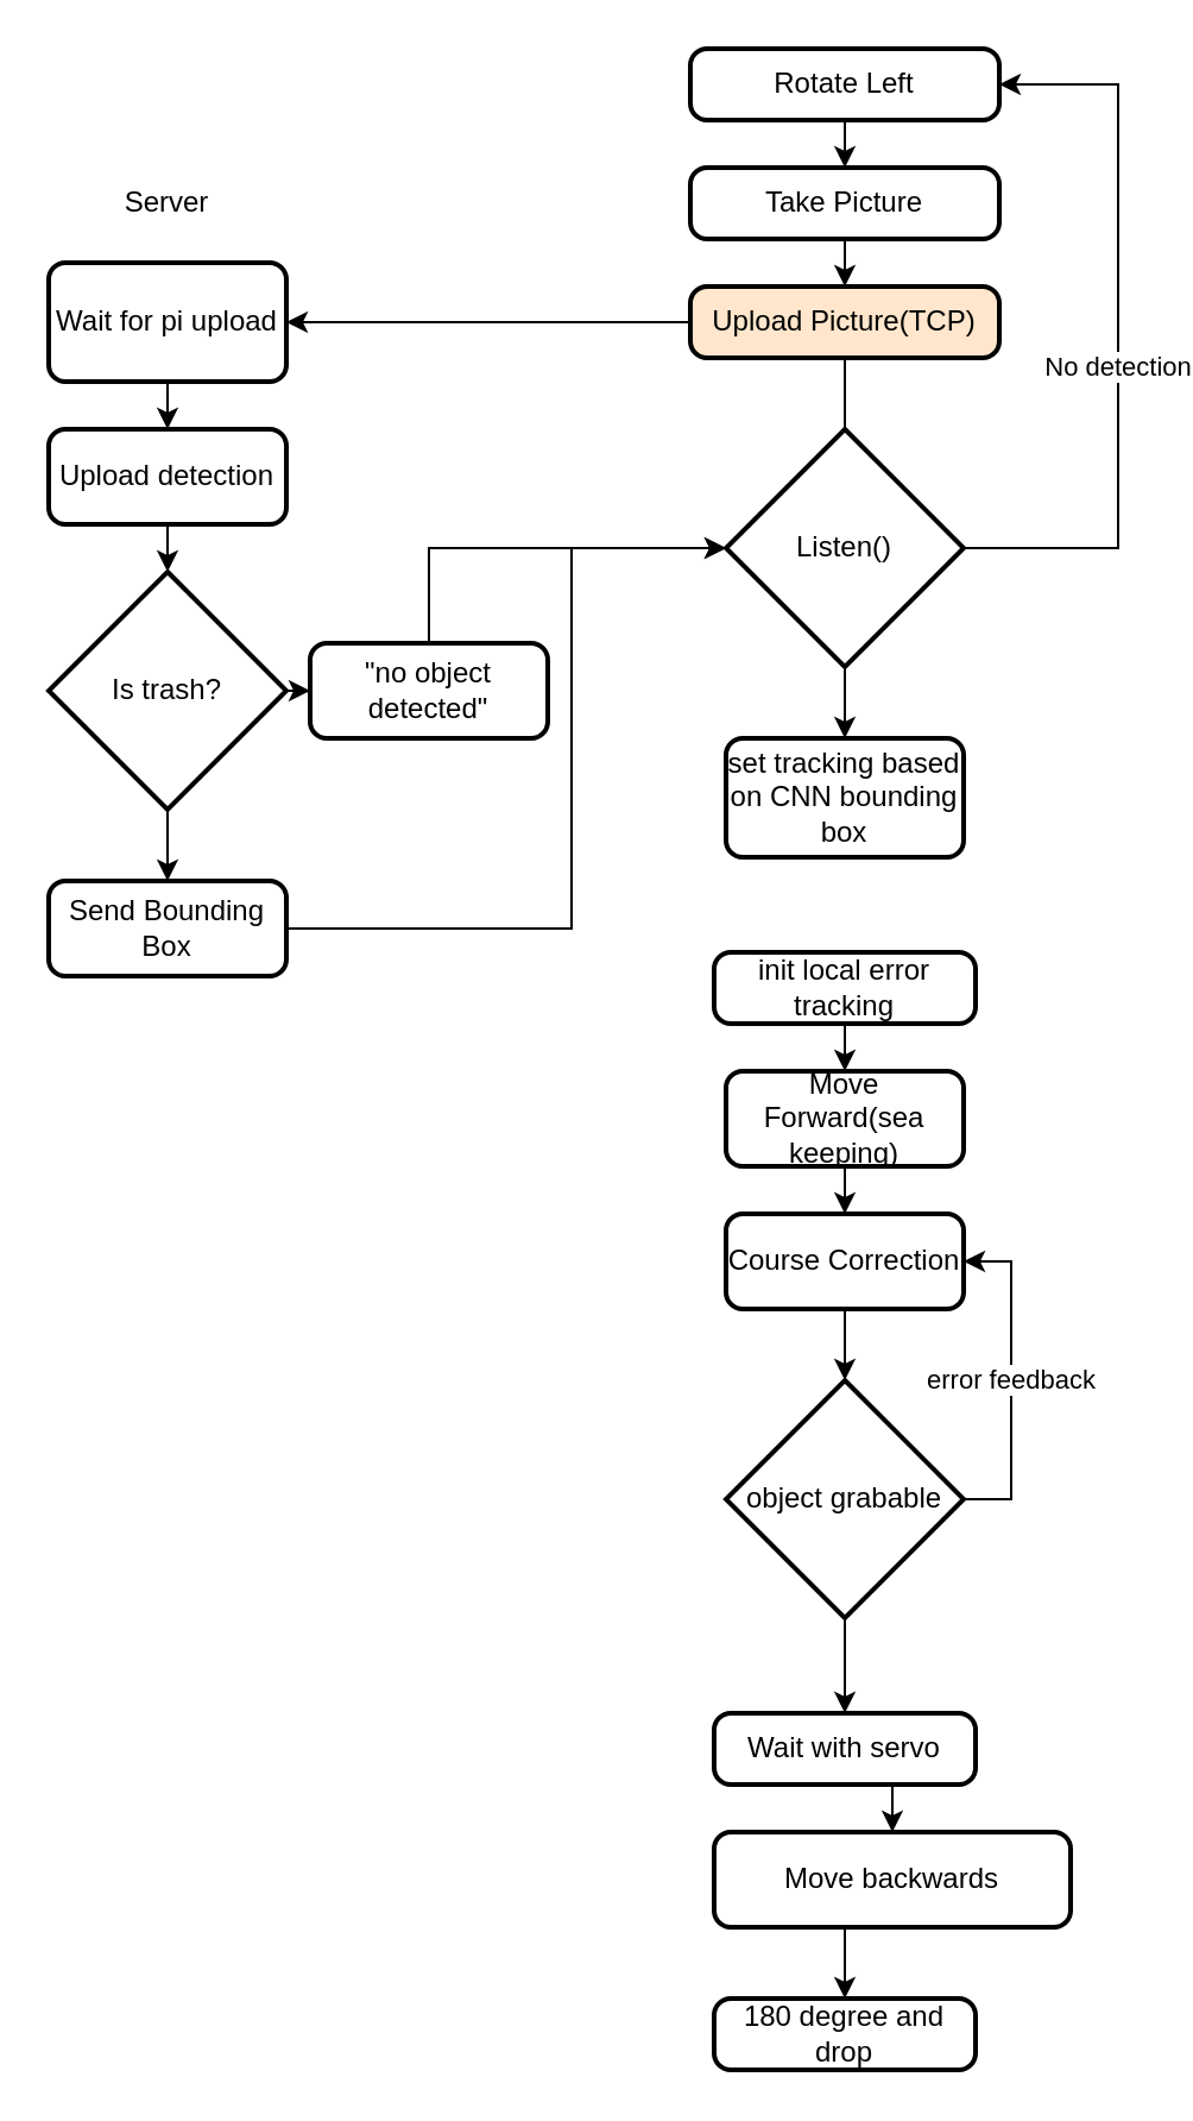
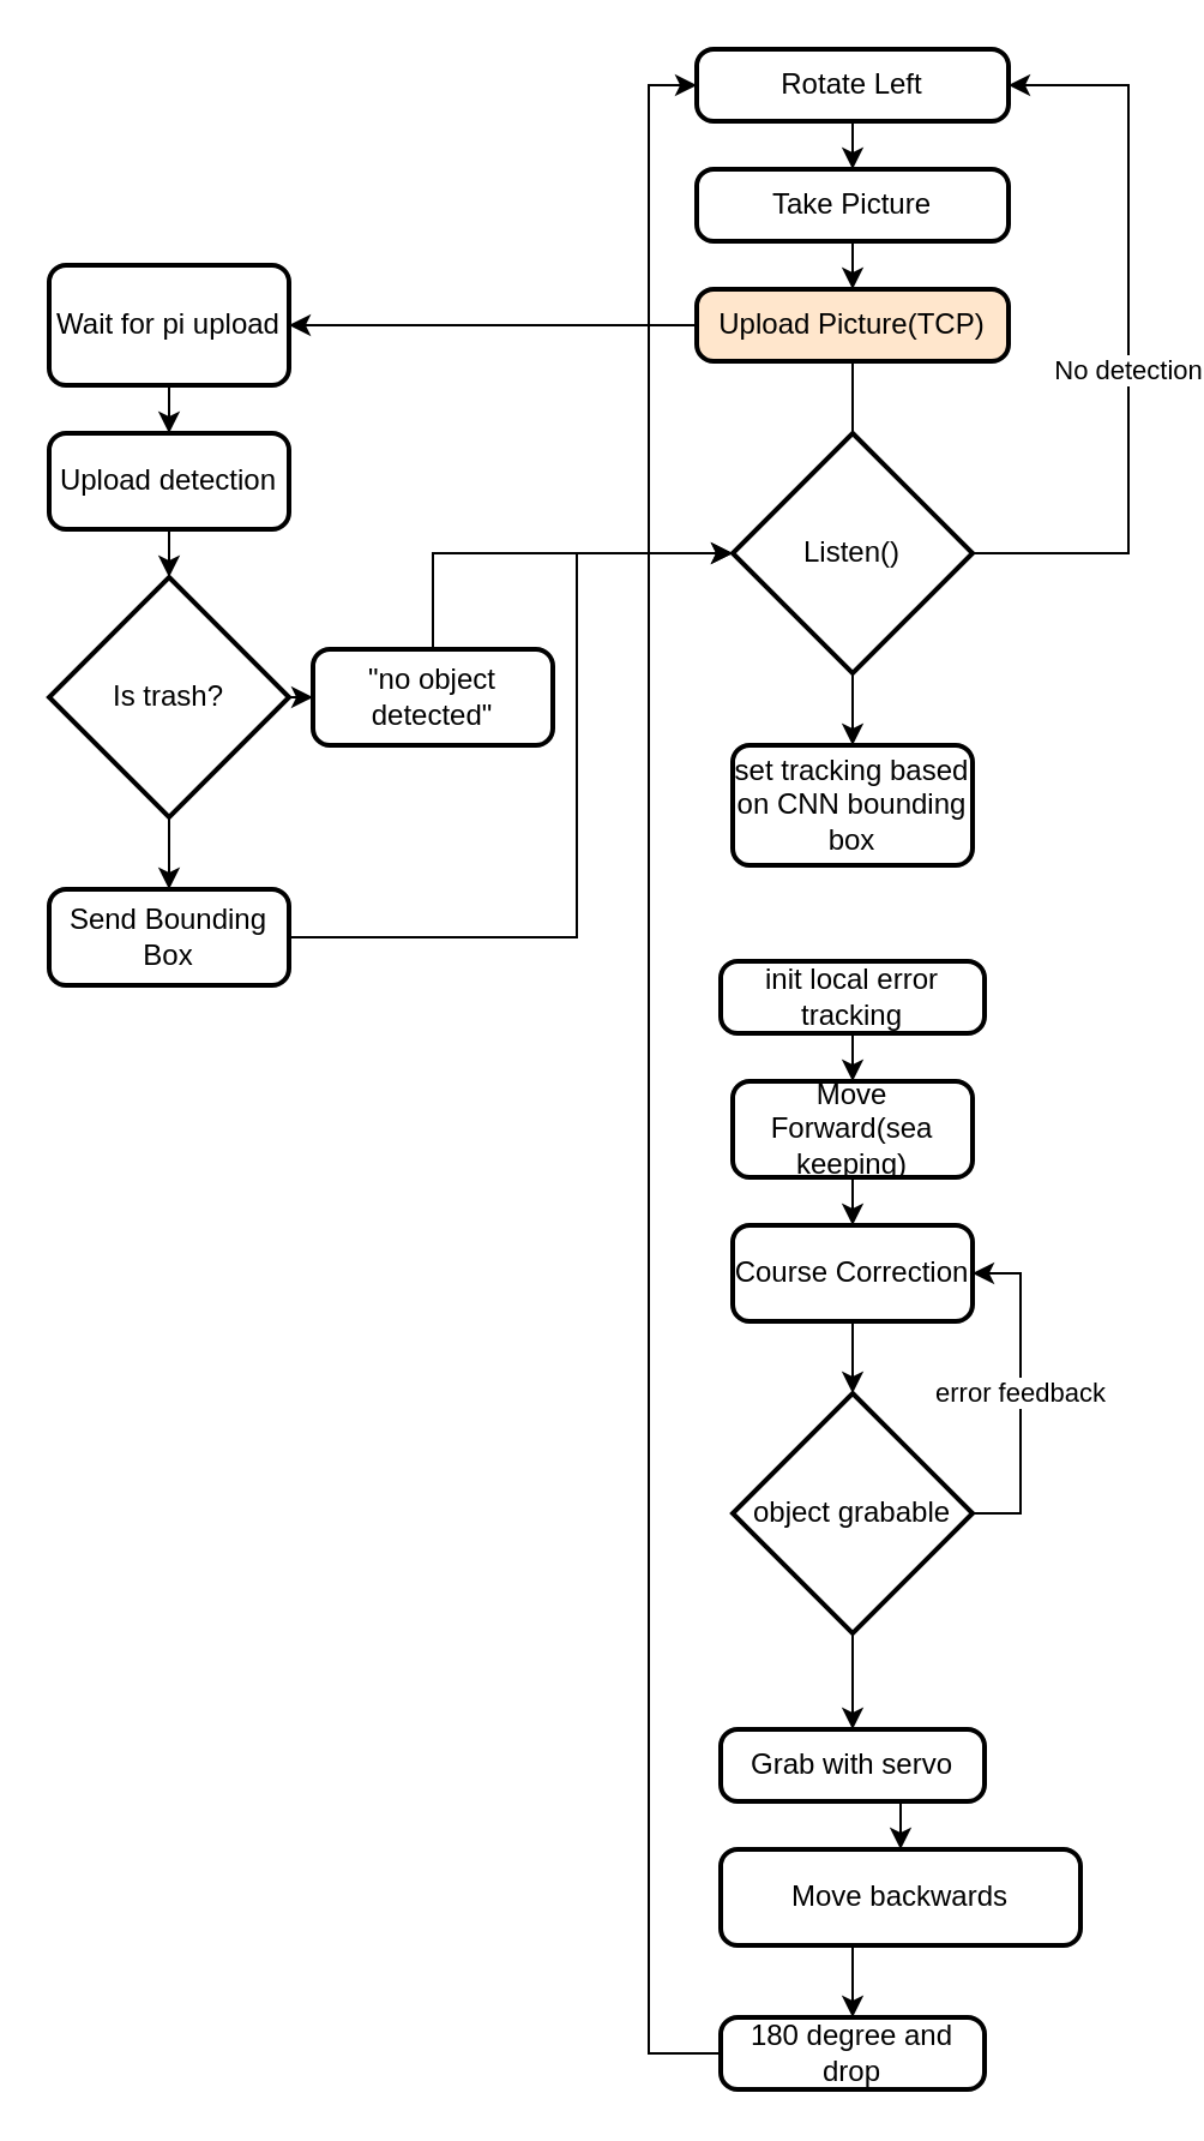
  <mxCell id="0" />
  <mxCell id="1" parent="0" />
  <mxCell id="2" style="edgeStyle=orthogonalEdgeStyle;rounded=0;orthogonalLoop=1;jettySize=auto;html=1;exitX=0.5;exitY=1;exitDx=0;exitDy=0;entryX=0.5;entryY=0;entryDx=0;entryDy=0;" edge="1" parent="1" source="3" target="5"><mxGeometry relative="1" as="geometry" /></mxCell>
  <mxCell id="3" value="Rotate Left" style="rounded=1;whiteSpace=wrap;html=1;absoluteArcSize=1;arcSize=14;strokeWidth=2;" vertex="1" parent="1"><mxGeometry x="290" y="20" width="130" height="30" as="geometry" /></mxCell>
  <mxCell id="4" style="edgeStyle=orthogonalEdgeStyle;rounded=0;orthogonalLoop=1;jettySize=auto;html=1;exitX=0.5;exitY=1;exitDx=0;exitDy=0;entryX=0.5;entryY=0;entryDx=0;entryDy=0;" edge="1" parent="1" source="5" target="8"><mxGeometry relative="1" as="geometry" /></mxCell>
  <mxCell id="5" value="Take Picture" style="rounded=1;whiteSpace=wrap;html=1;absoluteArcSize=1;arcSize=14;strokeWidth=2;" vertex="1" parent="1"><mxGeometry x="290" y="70" width="130" height="30" as="geometry" /></mxCell>
  <mxCell id="6" style="edgeStyle=orthogonalEdgeStyle;rounded=0;orthogonalLoop=1;jettySize=auto;html=1;exitX=0.5;exitY=1;exitDx=0;exitDy=0;entryX=0.5;entryY=0;entryDx=0;entryDy=0;entryPerimeter=0;endArrow=none;" edge="1" parent="1" source="8" target="12"><mxGeometry relative="1" as="geometry" /></mxCell>
  <mxCell id="7" style="edgeStyle=orthogonalEdgeStyle;rounded=0;orthogonalLoop=1;jettySize=auto;html=1;exitX=0;exitY=0.5;exitDx=0;exitDy=0;" edge="1" parent="1" source="8" target="30"><mxGeometry relative="1" as="geometry" /></mxCell>
  <mxCell id="8" value="Upload Picture(TCP)" style="rounded=1;whiteSpace=wrap;html=1;absoluteArcSize=1;arcSize=14;strokeWidth=2;fillColor=#ffe6cc;" vertex="1" parent="1"><mxGeometry x="290" y="120" width="130" height="30" as="geometry" /></mxCell>
  <mxCell id="9" style="edgeStyle=orthogonalEdgeStyle;rounded=0;orthogonalLoop=1;jettySize=auto;html=1;exitX=1;exitY=0.5;exitDx=0;exitDy=0;exitPerimeter=0;entryX=1;entryY=0.5;entryDx=0;entryDy=0;" edge="1" parent="1" source="12" target="3"><mxGeometry relative="1" as="geometry"><Array as="points"><mxPoint x="470" y="230" /><mxPoint x="470" y="35" /></Array></mxGeometry></mxCell>
  <mxCell id="10" value="No detection" style="edgeLabel;html=1;align=center;verticalAlign=middle;resizable=0;points=[];" vertex="1" connectable="0" parent="9"><mxGeometry x="-0.083" y="1" relative="1" as="geometry"><mxPoint as="offset" /></mxGeometry></mxCell>
  <mxCell id="11" style="edgeStyle=orthogonalEdgeStyle;rounded=0;orthogonalLoop=1;jettySize=auto;html=1;exitX=0.5;exitY=1;exitDx=0;exitDy=0;exitPerimeter=0;entryX=0.5;entryY=0;entryDx=0;entryDy=0;" edge="1" parent="1" source="12" target="28"><mxGeometry relative="1" as="geometry" /></mxCell>
  <mxCell id="12" value="Listen()" style="strokeWidth=2;html=1;shape=mxgraph.flowchart.decision;whiteSpace=wrap;" vertex="1" parent="1"><mxGeometry x="305" y="180" width="100" height="100" as="geometry" /></mxCell>
  <mxCell id="13" style="edgeStyle=orthogonalEdgeStyle;rounded=0;orthogonalLoop=1;jettySize=auto;html=1;exitX=0.5;exitY=1;exitDx=0;exitDy=0;entryX=0.5;entryY=0;entryDx=0;entryDy=0;" edge="1" parent="1" source="14" target="21"><mxGeometry relative="1" as="geometry" /></mxCell>
  <mxCell id="14" value="init local error tracking" style="rounded=1;whiteSpace=wrap;html=1;absoluteArcSize=1;arcSize=14;strokeWidth=2;" vertex="1" parent="1"><mxGeometry x="300" y="400" width="110" height="30" as="geometry" /></mxCell>
  <mxCell id="15" value="error feedback" style="edgeStyle=orthogonalEdgeStyle;rounded=0;orthogonalLoop=1;jettySize=auto;html=1;exitX=1;exitY=0.5;exitDx=0;exitDy=0;exitPerimeter=0;entryX=1;entryY=0.5;entryDx=0;entryDy=0;" edge="1" parent="1" source="17" target="19"><mxGeometry relative="1" as="geometry" /></mxCell>
  <mxCell id="16" style="edgeStyle=orthogonalEdgeStyle;rounded=0;orthogonalLoop=1;jettySize=auto;html=1;exitX=0.5;exitY=1;exitDx=0;exitDy=0;exitPerimeter=0;entryX=0.5;entryY=0;entryDx=0;entryDy=0;" edge="1" parent="1" source="17" target="23"><mxGeometry relative="1" as="geometry" /></mxCell>
  <mxCell id="17" value="object grabable" style="strokeWidth=2;html=1;shape=mxgraph.flowchart.decision;whiteSpace=wrap;" vertex="1" parent="1"><mxGeometry x="305" y="580" width="100" height="100" as="geometry" /></mxCell>
  <mxCell id="18" style="edgeStyle=orthogonalEdgeStyle;rounded=0;orthogonalLoop=1;jettySize=auto;html=1;exitX=0.5;exitY=1;exitDx=0;exitDy=0;entryX=0.5;entryY=0;entryDx=0;entryDy=0;entryPerimeter=0;" edge="1" parent="1" source="19" target="17"><mxGeometry relative="1" as="geometry" /></mxCell>
  <mxCell id="19" value="Course Correction" style="rounded=1;whiteSpace=wrap;html=1;absoluteArcSize=1;arcSize=14;strokeWidth=2;" vertex="1" parent="1"><mxGeometry x="305" y="510" width="100" height="40" as="geometry" /></mxCell>
  <mxCell id="20" style="edgeStyle=orthogonalEdgeStyle;rounded=0;orthogonalLoop=1;jettySize=auto;html=1;exitX=0.5;exitY=1;exitDx=0;exitDy=0;entryX=0.5;entryY=0;entryDx=0;entryDy=0;" edge="1" parent="1" source="21" target="19"><mxGeometry relative="1" as="geometry" /></mxCell>
  <mxCell id="21" value="Move Forward(sea keeping)" style="rounded=1;whiteSpace=wrap;html=1;absoluteArcSize=1;arcSize=14;strokeWidth=2;" vertex="1" parent="1"><mxGeometry x="305" y="450" width="100" height="40" as="geometry" /></mxCell>
  <mxCell id="22" style="edgeStyle=orthogonalEdgeStyle;rounded=0;orthogonalLoop=1;jettySize=auto;html=1;exitX=0.5;exitY=1;exitDx=0;exitDy=0;entryX=0.5;entryY=0;entryDx=0;entryDy=0;" edge="1" parent="1" source="23" target="25"><mxGeometry relative="1" as="geometry" /></mxCell>
- <mxCell id="23" value="Wait with servo" style="rounded=1;whiteSpace=wrap;html=1;absoluteArcSize=1;arcSize=14;strokeWidth=2;" vertex="1" parent="1"><mxGeometry x="300" y="720" width="110" height="30" as="geometry" /></mxCell>
+ <mxCell id="23" value="Grab with servo" style="rounded=1;whiteSpace=wrap;html=1;absoluteArcSize=1;arcSize=14;strokeWidth=2;" vertex="1" parent="1"><mxGeometry x="300" y="720" width="110" height="30" as="geometry" /></mxCell>
  <mxCell id="24" style="edgeStyle=orthogonalEdgeStyle;rounded=0;orthogonalLoop=1;jettySize=auto;html=1;exitX=0.5;exitY=1;exitDx=0;exitDy=0;entryX=0.5;entryY=0;entryDx=0;entryDy=0;" edge="1" parent="1" source="25" target="27"><mxGeometry relative="1" as="geometry" /></mxCell>
  <mxCell id="25" value="Move backwards" style="rounded=1;whiteSpace=wrap;html=1;absoluteArcSize=1;arcSize=14;strokeWidth=2;" vertex="1" parent="1"><mxGeometry x="300" y="770" width="150" height="40" as="geometry" /></mxCell>
+ <mxCell id="26" style="edgeStyle=orthogonalEdgeStyle;rounded=0;orthogonalLoop=1;jettySize=auto;html=1;exitX=0;exitY=0.5;exitDx=0;exitDy=0;entryX=0;entryY=0.5;entryDx=0;entryDy=0;" edge="1" parent="1" source="27" target="3"><mxGeometry relative="1" as="geometry" /></mxCell>
  <mxCell id="27" value="180 degree and drop" style="rounded=1;whiteSpace=wrap;html=1;absoluteArcSize=1;arcSize=14;strokeWidth=2;" vertex="1" parent="1"><mxGeometry x="300" y="840" width="110" height="30" as="geometry" /></mxCell>
  <mxCell id="28" value="set tracking based on CNN bounding box" style="rounded=1;whiteSpace=wrap;html=1;absoluteArcSize=1;arcSize=14;strokeWidth=2;" vertex="1" parent="1"><mxGeometry x="305" y="310" width="100" height="50" as="geometry" /></mxCell>
  <mxCell id="29" style="edgeStyle=orthogonalEdgeStyle;rounded=0;orthogonalLoop=1;jettySize=auto;html=1;exitX=0.5;exitY=1;exitDx=0;exitDy=0;entryX=0.5;entryY=0;entryDx=0;entryDy=0;" edge="1" parent="1" source="30" target="33"><mxGeometry relative="1" as="geometry" /></mxCell>
  <mxCell id="30" value="Wait for pi upload" style="rounded=1;whiteSpace=wrap;html=1;absoluteArcSize=1;arcSize=14;strokeWidth=2;" vertex="1" parent="1"><mxGeometry x="20" y="110" width="100" height="50" as="geometry" /></mxCell>
- <mxCell id="31" value="Server" style="text;html=1;strokeColor=none;fillColor=none;align=center;verticalAlign=middle;whiteSpace=wrap;rounded=0;" vertex="1" parent="1"><mxGeometry x="40" y="70" width="60" height="30" as="geometry" /></mxCell>
  <mxCell id="32" style="edgeStyle=orthogonalEdgeStyle;rounded=0;orthogonalLoop=1;jettySize=auto;html=1;exitX=0.5;exitY=1;exitDx=0;exitDy=0;entryX=0.5;entryY=0;entryDx=0;entryDy=0;entryPerimeter=0;" edge="1" parent="1" source="33" target="36"><mxGeometry relative="1" as="geometry" /></mxCell>
  <mxCell id="33" value="Upload detection" style="rounded=1;whiteSpace=wrap;html=1;absoluteArcSize=1;arcSize=14;strokeWidth=2;" vertex="1" parent="1"><mxGeometry x="20" y="180" width="100" height="40" as="geometry" /></mxCell>
  <mxCell id="34" style="edgeStyle=orthogonalEdgeStyle;rounded=0;orthogonalLoop=1;jettySize=auto;html=1;exitX=1;exitY=0.5;exitDx=0;exitDy=0;exitPerimeter=0;entryX=0;entryY=0.5;entryDx=0;entryDy=0;" edge="1" parent="1" source="36" target="40"><mxGeometry relative="1" as="geometry" /></mxCell>
  <mxCell id="35" style="edgeStyle=orthogonalEdgeStyle;rounded=0;orthogonalLoop=1;jettySize=auto;html=1;exitX=0.5;exitY=1;exitDx=0;exitDy=0;exitPerimeter=0;entryX=0.5;entryY=0;entryDx=0;entryDy=0;" edge="1" parent="1" source="36" target="38"><mxGeometry relative="1" as="geometry" /></mxCell>
  <mxCell id="36" value="Is trash?" style="strokeWidth=2;html=1;shape=mxgraph.flowchart.decision;whiteSpace=wrap;" vertex="1" parent="1"><mxGeometry x="20" y="240" width="100" height="100" as="geometry" /></mxCell>
  <mxCell id="37" style="edgeStyle=orthogonalEdgeStyle;rounded=0;orthogonalLoop=1;jettySize=auto;html=1;exitX=1;exitY=0.5;exitDx=0;exitDy=0;entryX=0;entryY=0.5;entryDx=0;entryDy=0;entryPerimeter=0;" edge="1" parent="1" source="38" target="12"><mxGeometry relative="1" as="geometry"><Array as="points"><mxPoint x="240" y="390" /><mxPoint x="240" y="230" /></Array></mxGeometry></mxCell>
  <mxCell id="38" value="Send Bounding Box" style="rounded=1;whiteSpace=wrap;html=1;absoluteArcSize=1;arcSize=14;strokeWidth=2;" vertex="1" parent="1"><mxGeometry x="20" y="370" width="100" height="40" as="geometry" /></mxCell>
  <mxCell id="39" style="edgeStyle=orthogonalEdgeStyle;rounded=0;orthogonalLoop=1;jettySize=auto;html=1;exitX=0.5;exitY=0;exitDx=0;exitDy=0;entryX=0;entryY=0.5;entryDx=0;entryDy=0;entryPerimeter=0;" edge="1" parent="1" source="40" target="12"><mxGeometry relative="1" as="geometry" /></mxCell>
  <mxCell id="40" value="&quot;no object detected&quot;" style="rounded=1;whiteSpace=wrap;html=1;absoluteArcSize=1;arcSize=14;strokeWidth=2;" vertex="1" parent="1"><mxGeometry x="130" y="270" width="100" height="40" as="geometry" /></mxCell>
